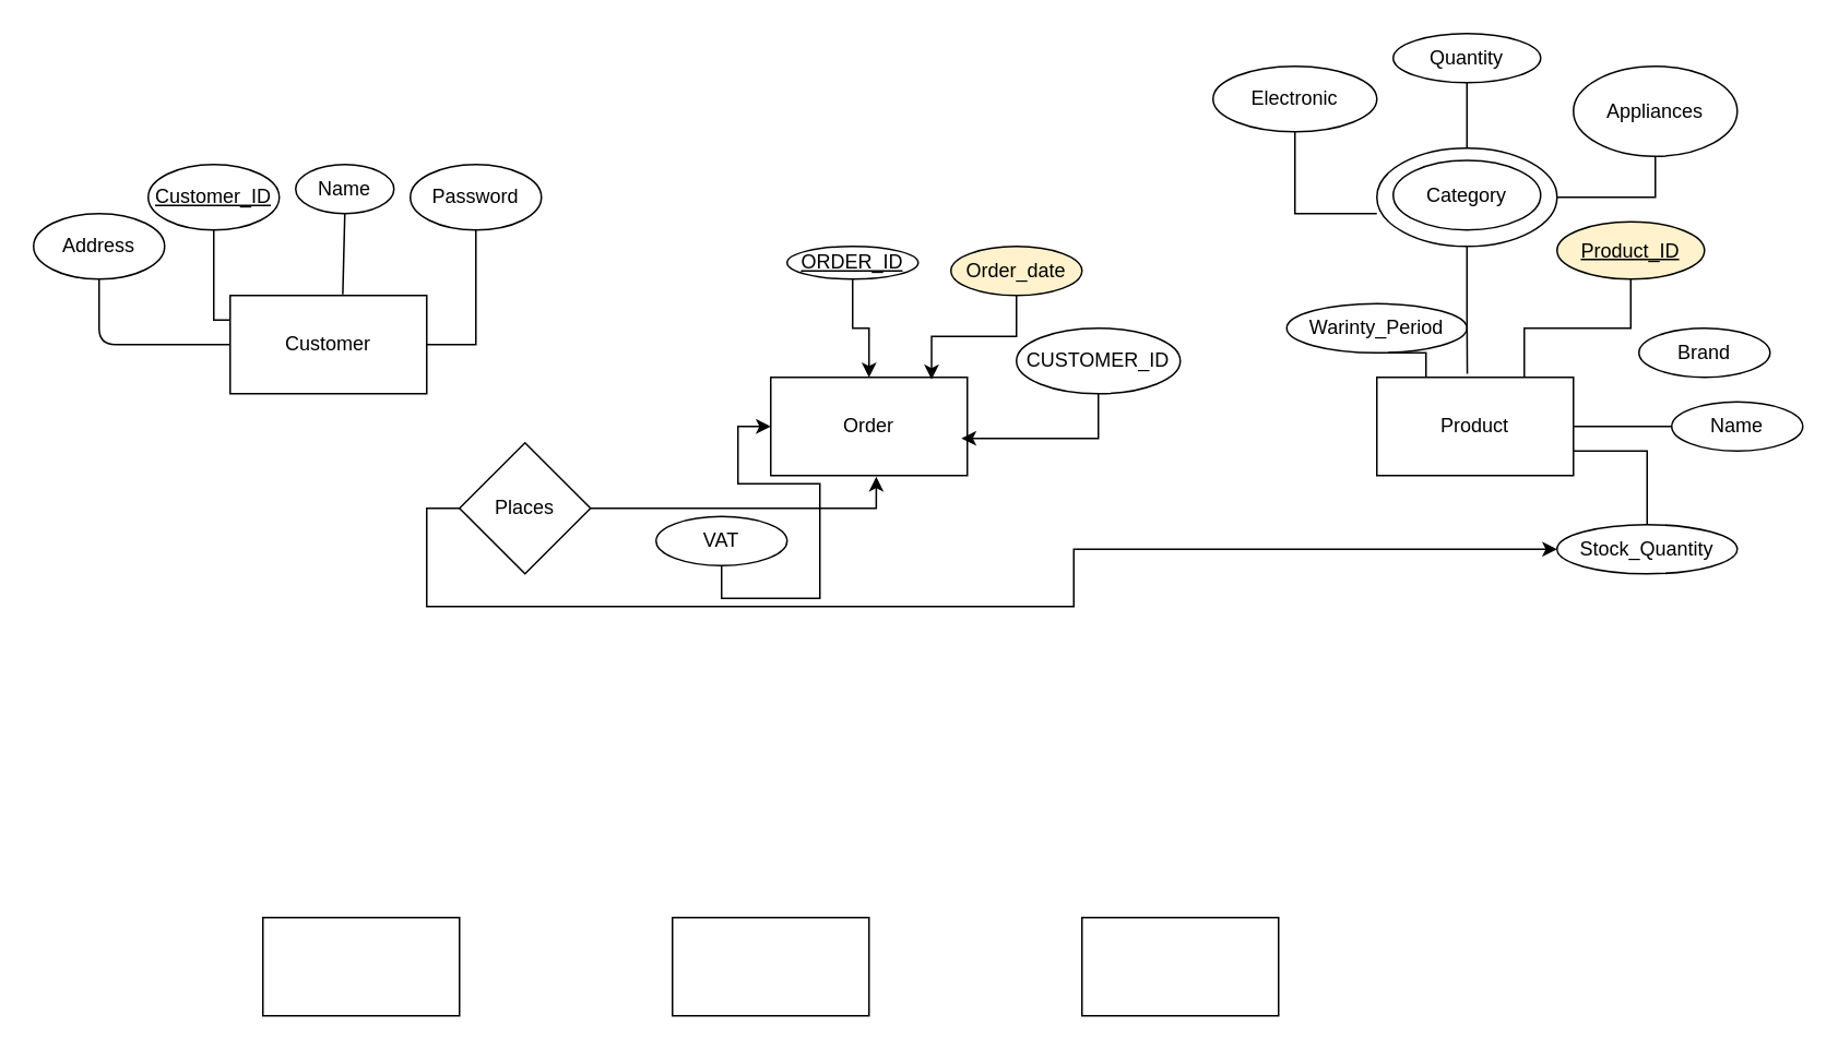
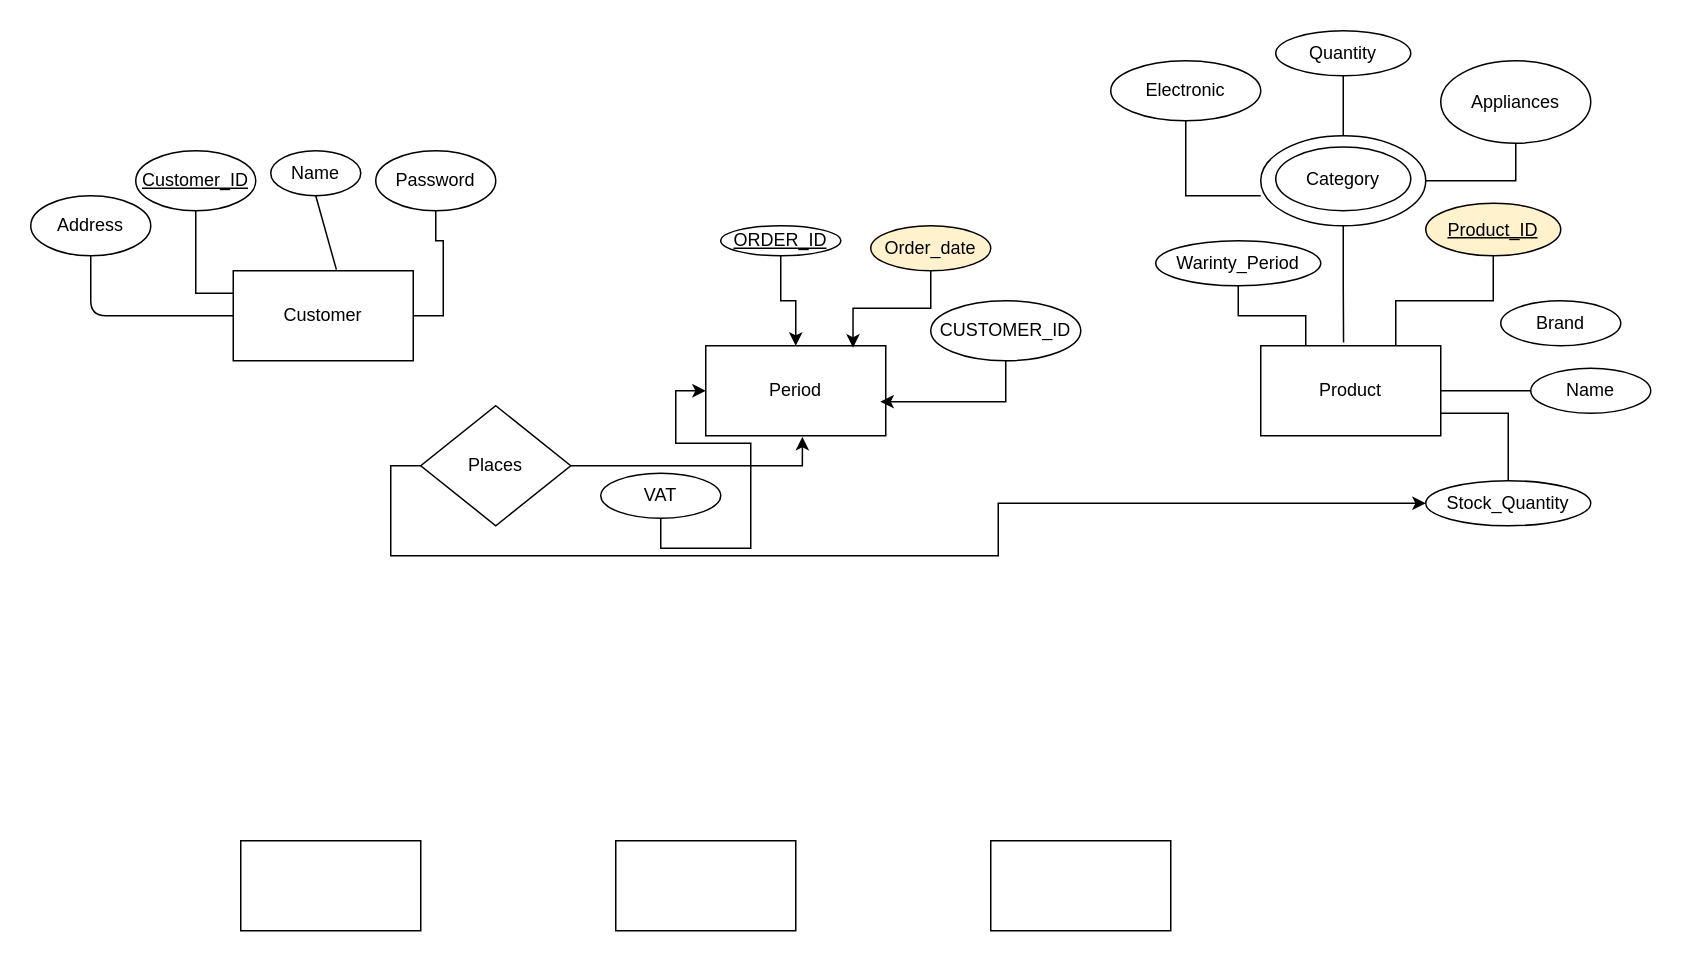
  <mxCell id="0" />
  <mxCell id="1" parent="0" />
- <mxCell id="2" value="Customer" style="rounded=0;whiteSpace=wrap;html=1;" vertex="1" parent="1"><mxGeometry x="140" y="180" width="120" height="60" as="geometry" /></mxCell>
- <mxCell id="3" value="Order" style="rounded=0;whiteSpace=wrap;html=1;" vertex="1" parent="1"><mxGeometry x="470" y="230" width="120" height="60" as="geometry" /></mxCell>
+ <mxCell id="2" value="Customer" style="rounded=0;whiteSpace=wrap;html=1;" vertex="1" parent="1"><mxGeometry x="155" y="180" width="120" height="60" as="geometry" /></mxCell>
+ <mxCell id="3" value="Period" style="rounded=0;whiteSpace=wrap;html=1;" vertex="1" parent="1"><mxGeometry x="470" y="230" width="120" height="60" as="geometry" /></mxCell>
  <mxCell id="4" value="Product" style="rounded=0;whiteSpace=wrap;html=1;" vertex="1" parent="1"><mxGeometry x="840" y="230" width="120" height="60" as="geometry" /></mxCell>
  <mxCell id="5" value="" style="rounded=0;whiteSpace=wrap;html=1;" vertex="1" parent="1"><mxGeometry x="410" y="560" width="120" height="60" as="geometry" /></mxCell>
  <mxCell id="6" value="" style="rounded=0;whiteSpace=wrap;html=1;" vertex="1" parent="1"><mxGeometry x="160" y="560" width="120" height="60" as="geometry" /></mxCell>
  <mxCell id="7" value="" style="rounded=0;whiteSpace=wrap;html=1;" vertex="1" parent="1"><mxGeometry x="660" y="560" width="120" height="60" as="geometry" /></mxCell>
  <mxCell id="8" style="rounded=0;orthogonalLoop=1;jettySize=auto;html=1;exitX=0.5;exitY=1;exitDx=0;exitDy=0;entryX=0;entryY=0.25;entryDx=0;entryDy=0;endArrow=none;startFill=0;edgeStyle=elbowEdgeStyle;" edge="1" parent="1" source="9" target="2"><mxGeometry relative="1" as="geometry"><Array as="points"><mxPoint x="130" y="160" /></Array></mxGeometry></mxCell>
  <mxCell id="9" value="&lt;u&gt;Customer_ID&lt;/u&gt;" style="ellipse;whiteSpace=wrap;html=1;" vertex="1" parent="1"><mxGeometry x="90" y="100" width="80" height="40" as="geometry" /></mxCell>
  <mxCell id="10" value="Name" style="ellipse;whiteSpace=wrap;html=1;" vertex="1" parent="1"><mxGeometry x="180" y="100" width="60" height="30" as="geometry" /></mxCell>
  <mxCell id="11" style="rounded=1;orthogonalLoop=1;jettySize=auto;html=1;exitX=0.5;exitY=1;exitDx=0;exitDy=0;entryX=0;entryY=0.5;entryDx=0;entryDy=0;endArrow=none;startFill=0;edgeStyle=orthogonalEdgeStyle;" edge="1" parent="1" source="12" target="2"><mxGeometry relative="1" as="geometry" /></mxCell>
  <mxCell id="12" value="Address" style="ellipse;whiteSpace=wrap;html=1;" vertex="1" parent="1"><mxGeometry x="20" y="130" width="80" height="40" as="geometry" /></mxCell>
  <mxCell id="13" style="edgeStyle=orthogonalEdgeStyle;rounded=0;orthogonalLoop=1;jettySize=auto;html=1;exitX=0.5;exitY=1;exitDx=0;exitDy=0;entryX=1;entryY=0.5;entryDx=0;entryDy=0;endArrow=none;startFill=0;" edge="1" parent="1" source="14" target="2"><mxGeometry relative="1" as="geometry" /></mxCell>
  <mxCell id="14" value="Password" style="ellipse;whiteSpace=wrap;html=1;" vertex="1" parent="1"><mxGeometry x="250" y="100" width="80" height="40" as="geometry" /></mxCell>
  <mxCell id="15" style="rounded=0;orthogonalLoop=1;jettySize=auto;html=1;exitX=0.5;exitY=1;exitDx=0;exitDy=0;entryX=0.573;entryY=-0.012;entryDx=0;entryDy=0;entryPerimeter=0;endArrow=none;startFill=0;" edge="1" parent="1" source="10" target="2"><mxGeometry relative="1" as="geometry" /></mxCell>
  <mxCell id="16" style="edgeStyle=orthogonalEdgeStyle;rounded=0;orthogonalLoop=1;jettySize=auto;html=1;exitX=0.5;exitY=1;exitDx=0;exitDy=0;entryX=0.5;entryY=0;entryDx=0;entryDy=0;" edge="1" parent="1" source="17" target="3"><mxGeometry relative="1" as="geometry" /></mxCell>
  <mxCell id="17" value="&lt;u&gt;ORDER_ID&lt;/u&gt;" style="ellipse;whiteSpace=wrap;html=1;" vertex="1" parent="1"><mxGeometry x="480" y="150" width="80" height="20" as="geometry" /></mxCell>
  <mxCell id="18" value="Order_date" style="ellipse;whiteSpace=wrap;html=1;fillColor=#fff2cc;" vertex="1" parent="1"><mxGeometry x="580" y="150" width="80" height="30" as="geometry" /></mxCell>
  <mxCell id="19" style="edgeStyle=orthogonalEdgeStyle;rounded=0;orthogonalLoop=1;jettySize=auto;html=1;exitX=0.5;exitY=1;exitDx=0;exitDy=0;entryX=0;entryY=0.5;entryDx=0;entryDy=0;" edge="1" parent="1" source="20" target="3"><mxGeometry relative="1" as="geometry" /></mxCell>
  <mxCell id="20" value="VAT" style="ellipse;whiteSpace=wrap;html=1;" vertex="1" parent="1"><mxGeometry x="400" y="315" width="80" height="30" as="geometry" /></mxCell>
  <mxCell id="21" value="CUSTOMER_ID" style="ellipse;whiteSpace=wrap;html=1;" vertex="1" parent="1"><mxGeometry x="620" y="200" width="100" height="40" as="geometry" /></mxCell>
  <mxCell id="22" style="edgeStyle=orthogonalEdgeStyle;rounded=0;orthogonalLoop=1;jettySize=auto;html=1;exitX=0.5;exitY=1;exitDx=0;exitDy=0;entryX=0.97;entryY=0.621;entryDx=0;entryDy=0;entryPerimeter=0;" edge="1" parent="1" source="21" target="3"><mxGeometry relative="1" as="geometry" /></mxCell>
  <mxCell id="23" style="edgeStyle=orthogonalEdgeStyle;rounded=0;orthogonalLoop=1;jettySize=auto;html=1;exitX=0.5;exitY=1;exitDx=0;exitDy=0;entryX=0.818;entryY=0.021;entryDx=0;entryDy=0;entryPerimeter=0;" edge="1" parent="1" source="18" target="3"><mxGeometry relative="1" as="geometry" /></mxCell>
  <mxCell id="24" style="edgeStyle=orthogonalEdgeStyle;rounded=0;orthogonalLoop=1;jettySize=auto;html=1;exitX=0;exitY=0.5;exitDx=0;exitDy=0;" edge="1" parent="1" source="25" target="33"><mxGeometry relative="1" as="geometry" /></mxCell>
- <mxCell id="25" value="Places" style="rhombus;whiteSpace=wrap;html=1;" vertex="1" parent="1"><mxGeometry x="280" y="270" width="80" height="80" as="geometry" /></mxCell>
+ <mxCell id="25" value="Places" style="rhombus;whiteSpace=wrap;html=1;" vertex="1" parent="1"><mxGeometry x="280" y="270" width="100" height="80" as="geometry" /></mxCell>
  <mxCell id="26" style="edgeStyle=orthogonalEdgeStyle;rounded=0;orthogonalLoop=1;jettySize=auto;html=1;exitX=1;exitY=0.5;exitDx=0;exitDy=0;entryX=0.537;entryY=1.012;entryDx=0;entryDy=0;entryPerimeter=0;" edge="1" parent="1" source="25" target="3"><mxGeometry relative="1" as="geometry" /></mxCell>
  <mxCell id="27" style="edgeStyle=orthogonalEdgeStyle;rounded=0;orthogonalLoop=1;jettySize=auto;html=1;exitX=0.5;exitY=1;exitDx=0;exitDy=0;entryX=0.75;entryY=0;entryDx=0;entryDy=0;endArrow=none;startFill=0;" edge="1" parent="1" source="28" target="4"><mxGeometry relative="1" as="geometry" /></mxCell>
  <mxCell id="28" value="&lt;u&gt;Product_ID&lt;/u&gt;" style="ellipse;whiteSpace=wrap;html=1;fillColor=#fff2cc;" vertex="1" parent="1"><mxGeometry x="950" y="135" width="90" height="35" as="geometry" /></mxCell>
  <mxCell id="29" style="edgeStyle=orthogonalEdgeStyle;rounded=0;orthogonalLoop=1;jettySize=auto;html=1;exitX=0;exitY=0.5;exitDx=0;exitDy=0;entryX=1;entryY=0.5;entryDx=0;entryDy=0;endArrow=none;startFill=0;" edge="1" parent="1" source="30" target="4"><mxGeometry relative="1" as="geometry" /></mxCell>
  <mxCell id="30" value="Name" style="ellipse;whiteSpace=wrap;html=1;" vertex="1" parent="1"><mxGeometry x="1020" y="245" width="80" height="30" as="geometry" /></mxCell>
  <mxCell id="31" value="Brand" style="ellipse;whiteSpace=wrap;html=1;" vertex="1" parent="1"><mxGeometry x="1000" y="200" width="80" height="30" as="geometry" /></mxCell>
  <mxCell id="32" style="edgeStyle=orthogonalEdgeStyle;rounded=0;orthogonalLoop=1;jettySize=auto;html=1;exitX=0.5;exitY=0;exitDx=0;exitDy=0;entryX=1;entryY=0.75;entryDx=0;entryDy=0;endArrow=none;startFill=0;" edge="1" parent="1" source="33" target="4"><mxGeometry relative="1" as="geometry" /></mxCell>
  <mxCell id="33" value="Stock_Quantity" style="ellipse;whiteSpace=wrap;html=1;" vertex="1" parent="1"><mxGeometry x="950" y="320" width="110" height="30" as="geometry" /></mxCell>
  <mxCell id="34" style="edgeStyle=orthogonalEdgeStyle;rounded=0;orthogonalLoop=1;jettySize=auto;html=1;exitX=0.5;exitY=1;exitDx=0;exitDy=0;entryX=0.25;entryY=0;entryDx=0;entryDy=0;endArrow=none;startFill=0;" edge="1" parent="1" source="35" target="4"><mxGeometry relative="1" as="geometry" /></mxCell>
- <mxCell id="35" value="Warinty_Period" style="ellipse;whiteSpace=wrap;html=1;" vertex="1" parent="1"><mxGeometry x="785" y="185" width="110" height="30" as="geometry" /></mxCell>
+ <mxCell id="35" value="Warinty_Period" style="ellipse;whiteSpace=wrap;html=1;" vertex="1" parent="1"><mxGeometry x="770" y="160" width="110" height="30" as="geometry" /></mxCell>
  <mxCell id="36" value="" style="ellipse;whiteSpace=wrap;html=1;" vertex="1" parent="1"><mxGeometry x="840" y="90" width="110" height="60" as="geometry" /></mxCell>
  <mxCell id="37" value="Category" style="ellipse;whiteSpace=wrap;html=1;" vertex="1" parent="1"><mxGeometry x="850" y="97.5" width="90" height="42.5" as="geometry" /></mxCell>
  <mxCell id="38" value="Electronic" style="ellipse;whiteSpace=wrap;html=1;" vertex="1" parent="1"><mxGeometry x="740" y="40" width="100" height="40" as="geometry" /></mxCell>
  <mxCell id="39" style="edgeStyle=orthogonalEdgeStyle;rounded=0;orthogonalLoop=1;jettySize=auto;html=1;exitX=0.5;exitY=1;exitDx=0;exitDy=0;entryX=0.5;entryY=0;entryDx=0;entryDy=0;endArrow=none;startFill=0;" edge="1" parent="1" source="40" target="36"><mxGeometry relative="1" as="geometry" /></mxCell>
  <mxCell id="40" value="Quantity" style="ellipse;whiteSpace=wrap;html=1;" vertex="1" parent="1"><mxGeometry x="850" y="20" width="90" height="30" as="geometry" /></mxCell>
  <mxCell id="41" style="edgeStyle=orthogonalEdgeStyle;rounded=0;orthogonalLoop=1;jettySize=auto;html=1;exitX=0.5;exitY=1;exitDx=0;exitDy=0;entryX=1;entryY=0.5;entryDx=0;entryDy=0;endArrow=none;startFill=0;" edge="1" parent="1" source="42" target="36"><mxGeometry relative="1" as="geometry" /></mxCell>
  <mxCell id="42" value="Appliances" style="ellipse;whiteSpace=wrap;html=1;" vertex="1" parent="1"><mxGeometry x="960" y="40" width="100" height="55" as="geometry" /></mxCell>
  <mxCell id="43" style="edgeStyle=orthogonalEdgeStyle;rounded=0;orthogonalLoop=1;jettySize=auto;html=1;exitX=0.5;exitY=1;exitDx=0;exitDy=0;entryX=0;entryY=0.667;entryDx=0;entryDy=0;entryPerimeter=0;endArrow=none;startFill=0;" edge="1" parent="1" source="38" target="36"><mxGeometry relative="1" as="geometry" /></mxCell>
  <mxCell id="44" style="edgeStyle=orthogonalEdgeStyle;rounded=0;orthogonalLoop=1;jettySize=auto;html=1;exitX=0.5;exitY=1;exitDx=0;exitDy=0;entryX=0.46;entryY=-0.036;entryDx=0;entryDy=0;entryPerimeter=0;endArrow=none;startFill=0;" edge="1" parent="1" source="36" target="4"><mxGeometry relative="1" as="geometry" /></mxCell>
